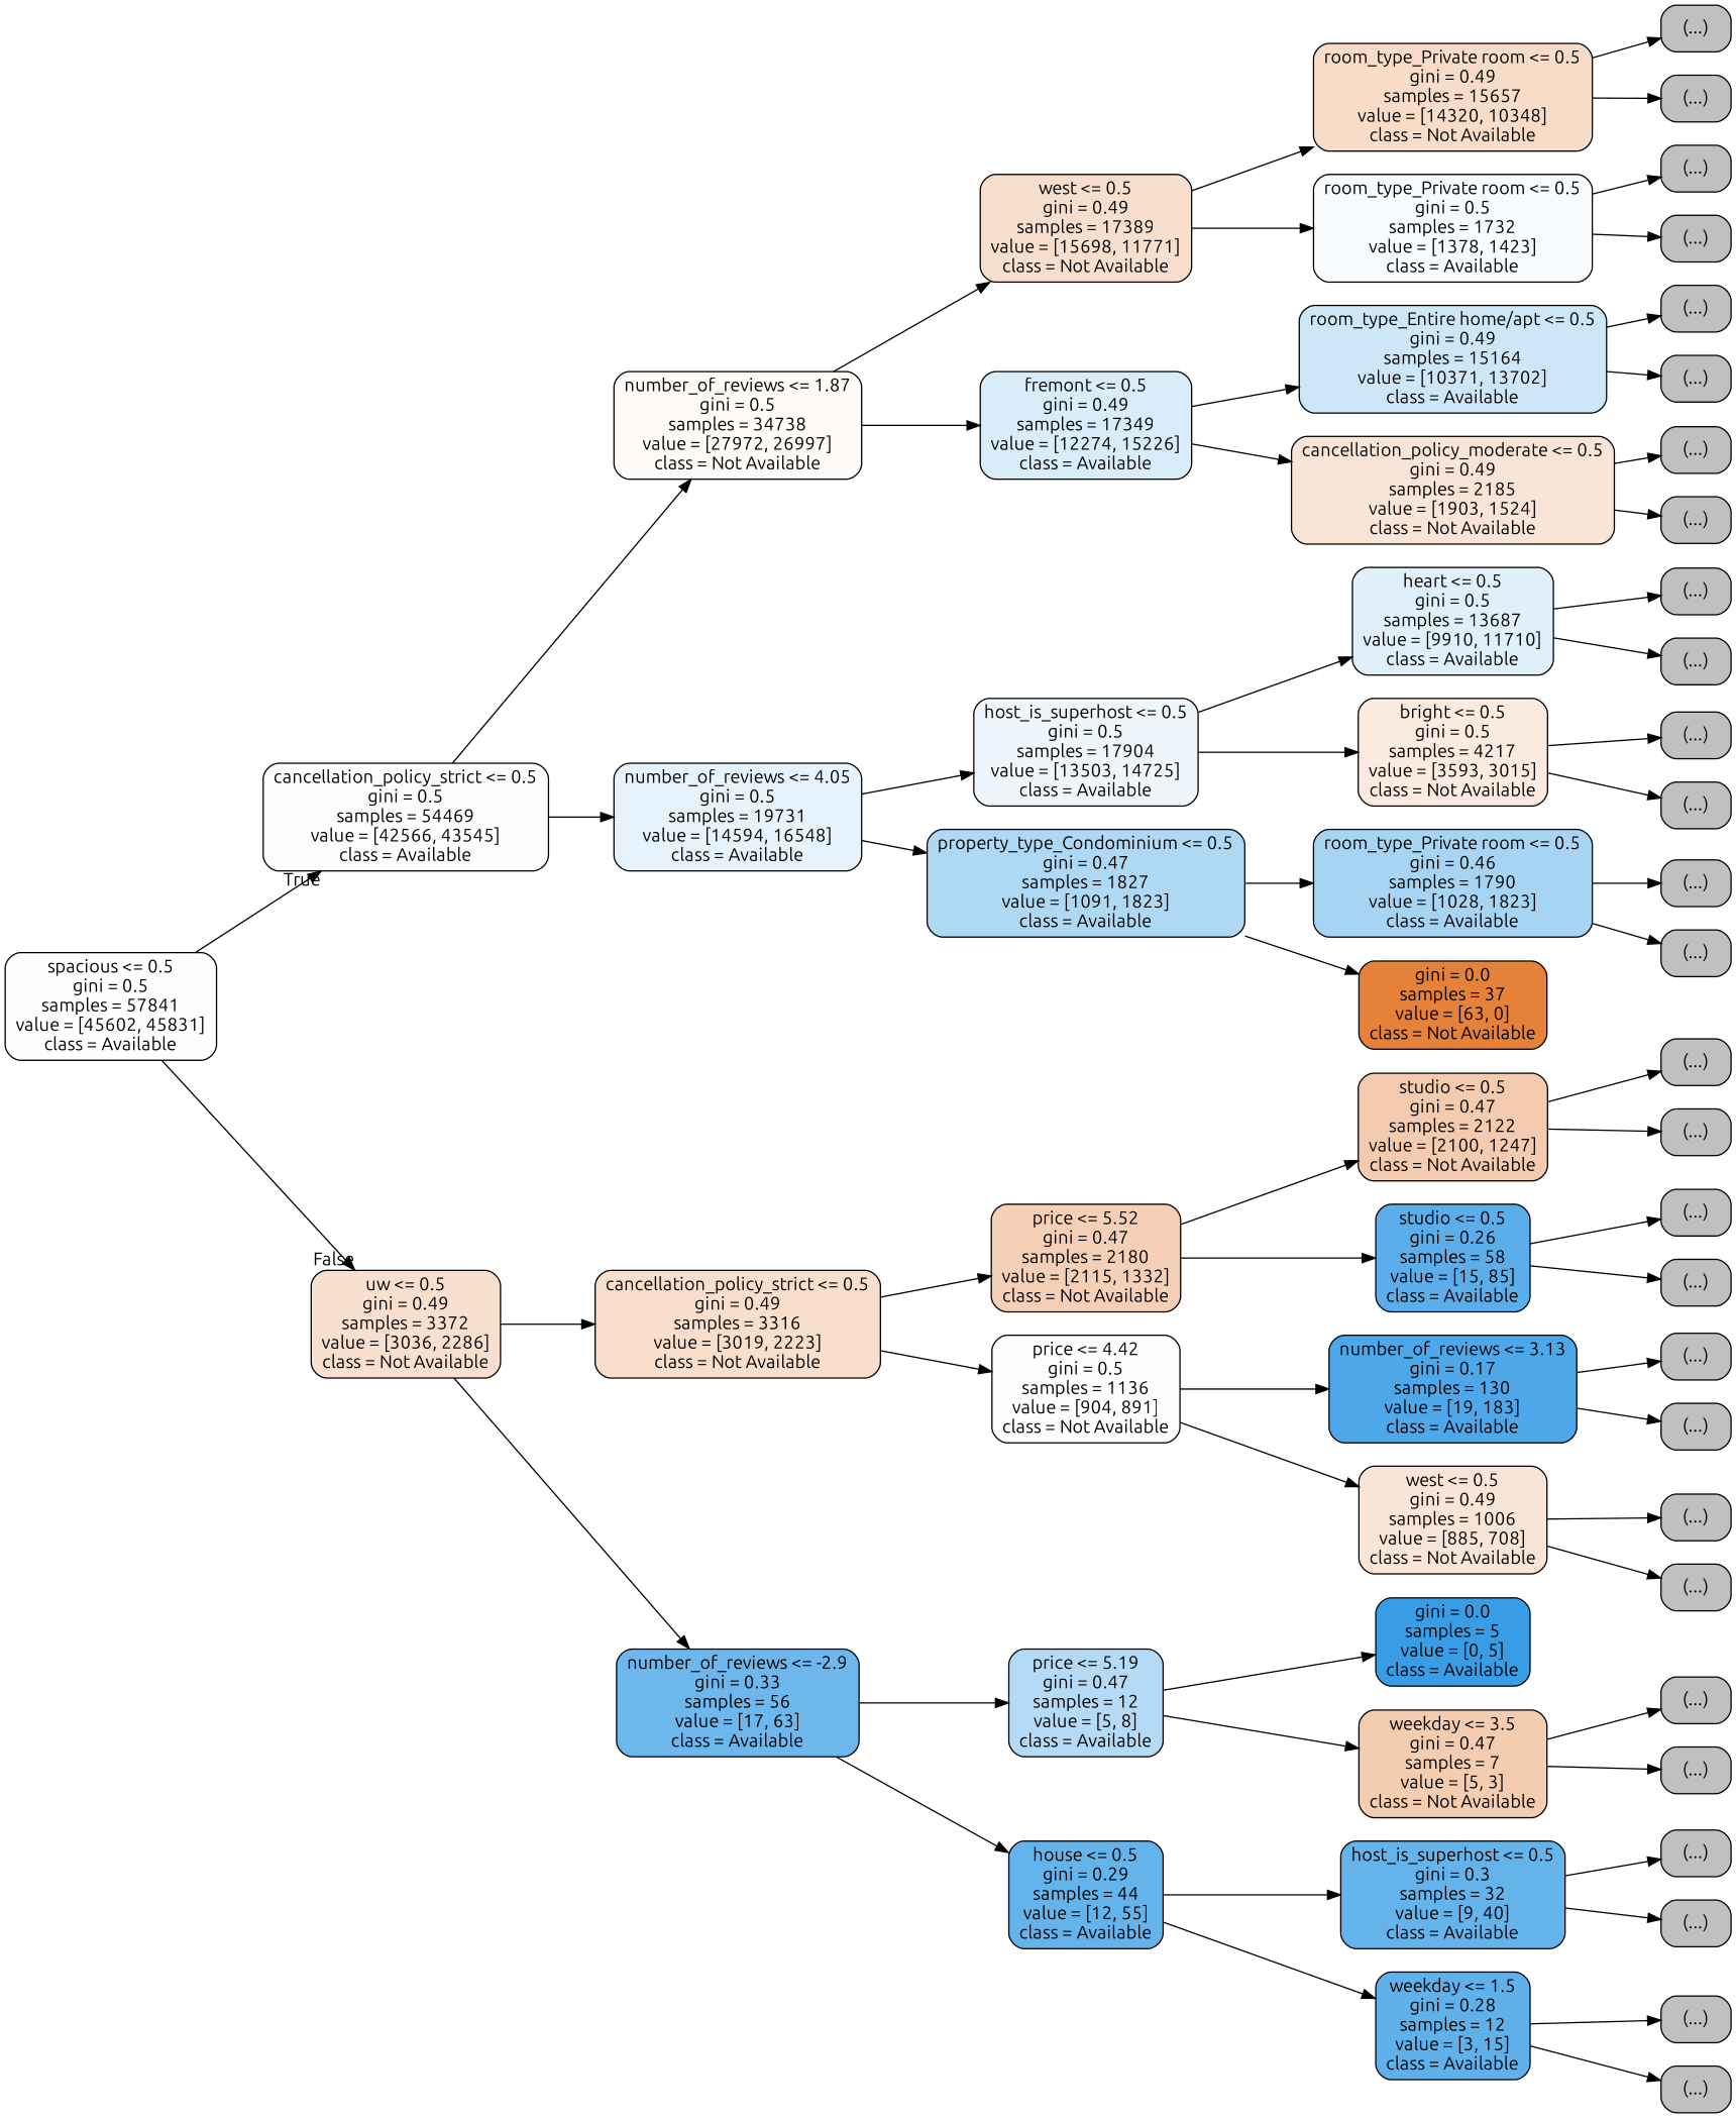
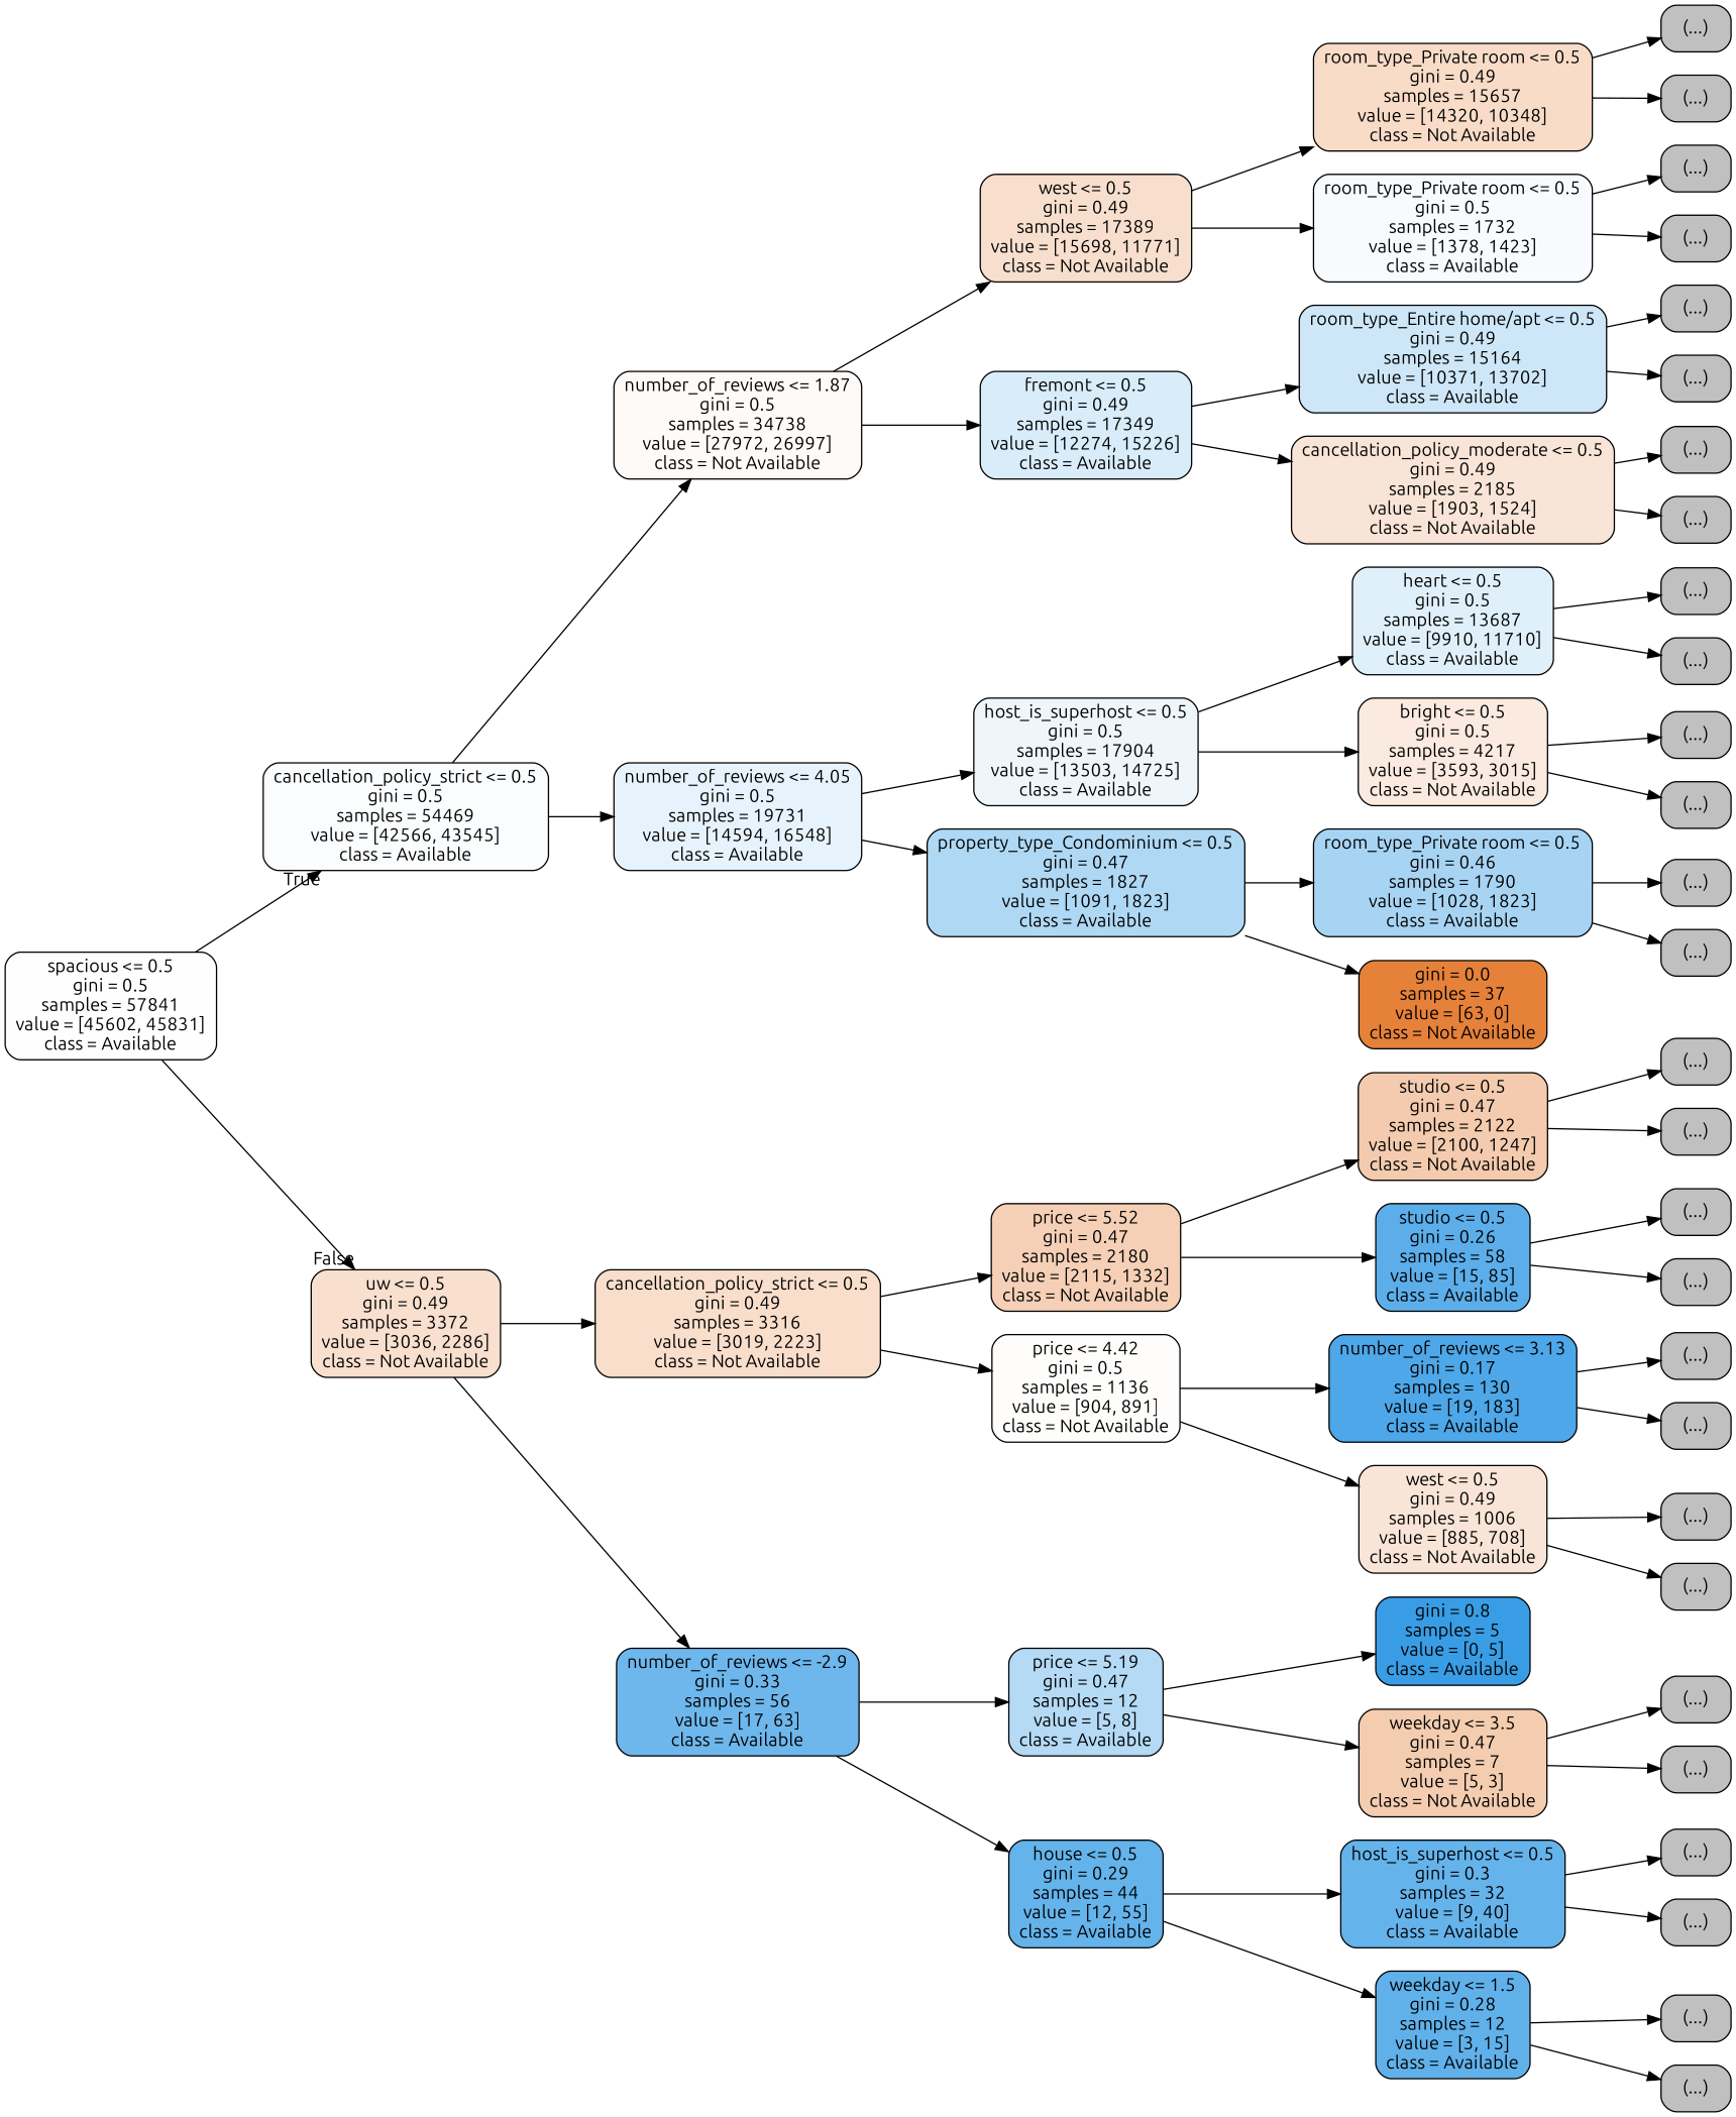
  digraph {
    rankdir=LR
    fontname=Ubuntu
    node [color=black fillcolor="#C0C0C0" fontname=Ubuntu shape=box style="filled, rounded"]
    edge [fontname=Ubuntu]
    n1 [fillcolor="#399de501" label="spacious <= 0.5\ngini = 0.5\nsamples = 57841\nvalue = [45602, 45831]\nclass = Available"]
    n2 [fillcolor="#399de506" label="cancellation_policy_strict <= 0.5\ngini = 0.5\nsamples = 54469\nvalue = [42566, 43545]\nclass = Available"]
    n3 [fillcolor="#e581393f" label="uw <= 0.5\ngini = 0.49\nsamples = 3372\nvalue = [3036, 2286]\nclass = Not Available"]
    n4 [fillcolor="#e5813909" label="number_of_reviews <= 1.87\ngini = 0.5\nsamples = 34738\nvalue = [27972, 26997]\nclass = Not Available"]
    n5 [fillcolor="#399de51e" label="number_of_reviews <= 4.05\ngini = 0.5\nsamples = 19731\nvalue = [14594, 16548]\nclass = Available"]
    n6 [fillcolor="#e5813940" label="west <= 0.5\ngini = 0.49\nsamples = 17389\nvalue = [15698, 11771]\nclass = Not Available"]
    n7 [fillcolor="#399de531" label="fremont <= 0.5\ngini = 0.49\nsamples = 17349\nvalue = [12274, 15226]\nclass = Available"]
    n8 [fillcolor="#e5813947" label="room_type_Private room <= 0.5\ngini = 0.49\nsamples = 15657\nvalue = [14320, 10348]\nclass = Not Available"]
    n9 [fillcolor="#399de508" label="room_type_Private room <= 0.5\ngini = 0.5\nsamples = 1732\nvalue = [1378, 1423]\nclass = Available"]
    n10 [label="(...)"]
    n11 [label="(...)"]
    n12 [label="(...)"]
    n13 [label="(...)"]
    n14 [fillcolor="#399de53e" label="room_type_Entire home/apt <= 0.5\ngini = 0.49\nsamples = 15164\nvalue = [10371, 13702]\nclass = Available"]
    n15 [fillcolor="#e5813933" label="cancellation_policy_moderate <= 0.5\ngini = 0.49\nsamples = 2185\nvalue = [1903, 1524]\nclass = Not Available"]
    n16 [label="(...)"]
    n17 [label="(...)"]
    n18 [label="(...)"]
    n19 [label="(...)"]
    n20 [fillcolor="#399de515" label="host_is_superhost <= 0.5\ngini = 0.5\nsamples = 17904\nvalue = [13503, 14725]\nclass = Available"]
    n21 [fillcolor="#399de566" label="property_type_Condominium <= 0.5\ngini = 0.47\nsamples = 1827\nvalue = [1091, 1823]\nclass = Available"]
    n22 [fillcolor="#399de527" label="heart <= 0.5\ngini = 0.5\nsamples = 13687\nvalue = [9910, 11710]\nclass = Available"]
    n23 [fillcolor="#e5813929" label="bright <= 0.5\ngini = 0.5\nsamples = 4217\nvalue = [3593, 3015]\nclass = Not Available"]
    n24 [label="(...)"]
    n25 [label="(...)"]
    n26 [label="(...)"]
    n27 [label="(...)"]
    n28 [fillcolor="#399de56f" label="room_type_Private room <= 0.5\ngini = 0.46\nsamples = 1790\nvalue = [1028, 1823]\nclass = Available"]
    n29 [fillcolor="#e58139ff" label="gini = 0.0\nsamples = 37\nvalue = [63, 0]\nclass = Not Available"]
    n30 [label="(...)"]
    n31 [label="(...)"]
    n32 [fillcolor="#e5813943" label="cancellation_policy_strict <= 0.5\ngini = 0.49\nsamples = 3316\nvalue = [3019, 2223]\nclass = Not Available"]
    n33 [fillcolor="#399de5ba" label="number_of_reviews <= -2.9\ngini = 0.33\nsamples = 56\nvalue = [17, 63]\nclass = Available"]
    n34 [fillcolor="#e581395e" label="price <= 5.52\ngini = 0.47\nsamples = 2180\nvalue = [2115, 1332]\nclass = Not Available"]
    n35 [fillcolor="#e5813904" label="price <= 4.42\ngini = 0.5\nsamples = 1136\nvalue = [904, 891]\nclass = Not Available"]
    n36 [fillcolor="#e5813968" label="studio <= 0.5\ngini = 0.47\nsamples = 2122\nvalue = [2100, 1247]\nclass = Not Available"]
    n37 [fillcolor="#399de5d2" label="studio <= 0.5\ngini = 0.26\nsamples = 58\nvalue = [15, 85]\nclass = Available"]
    n38 [label="(...)"]
    n39 [label="(...)"]
    n40 [label="(...)"]
    n41 [label="(...)"]
    n42 [fillcolor="#399de5e5" label="number_of_reviews <= 3.13\ngini = 0.17\nsamples = 130\nvalue = [19, 183]\nclass = Available"]
    n43 [fillcolor="#e5813933" label="west <= 0.5\ngini = 0.49\nsamples = 1006\nvalue = [885, 708]\nclass = Not Available"]
    n44 [label="(...)"]
    n45 [label="(...)"]
    n46 [label="(...)"]
    n47 [label="(...)"]
    n48 [fillcolor="#399de560" label="price <= 5.19\ngini = 0.47\nsamples = 12\nvalue = [5, 8]\nclass = Available"]
    n49 [fillcolor="#399de5c7" label="house <= 0.5\ngini = 0.29\nsamples = 44\nvalue = [12, 55]\nclass = Available"]
-   n50 [fillcolor="#399de5ff" label="gini = 0.0\nsamples = 5\nvalue = [0, 5]\nclass = Available"]
+   n50 [fillcolor="#399de5ff" label="gini = 0.8\nsamples = 5\nvalue = [0, 5]\nclass = Available"]
    n51 [fillcolor="#e5813966" label="weekday <= 3.5\ngini = 0.47\nsamples = 7\nvalue = [5, 3]\nclass = Not Available"]
    n52 [label="(...)"]
    n53 [label="(...)"]
    n54 [fillcolor="#399de5c6" label="host_is_superhost <= 0.5\ngini = 0.3\nsamples = 32\nvalue = [9, 40]\nclass = Available"]
    n55 [fillcolor="#399de5cc" label="weekday <= 1.5\ngini = 0.28\nsamples = 12\nvalue = [3, 15]\nclass = Available"]
    n56 [label="(...)"]
    n57 [label="(...)"]
    n58 [label="(...)"]
    n59 [label="(...)"]
    n1 -> n2 [headlabel=True labelangle=45 labeldistance=2.5]
    n1 -> n3 [headlabel=False labelangle=-45 labeldistance=2.5]
    n2 -> n4
    n2 -> n5
    n3 -> n32
    n3 -> n33
    n4 -> n6
    n4 -> n7
    n5 -> n20
    n5 -> n21
    n6 -> n8
    n6 -> n9
    n7 -> n14
    n7 -> n15
    n8 -> n10
    n8 -> n11
    n9 -> n12
    n9 -> n13
    n14 -> n16
    n14 -> n17
    n15 -> n18
    n15 -> n19
    n20 -> n22
    n20 -> n23
    n21 -> n28
    n21 -> n29
    n22 -> n24
    n22 -> n25
    n23 -> n26
    n23 -> n27
    n28 -> n30
    n28 -> n31
    n32 -> n34
    n32 -> n35
    n33 -> n48
    n33 -> n49
    n34 -> n36
    n34 -> n37
    n35 -> n42
    n35 -> n43
    n36 -> n38
    n36 -> n39
    n37 -> n40
    n37 -> n41
    n42 -> n44
    n42 -> n45
    n43 -> n46
    n43 -> n47
    n48 -> n50
    n48 -> n51
    n49 -> n54
    n49 -> n55
    n51 -> n52
    n51 -> n53
    n54 -> n56
    n54 -> n57
    n55 -> n58
    n55 -> n59
  }
